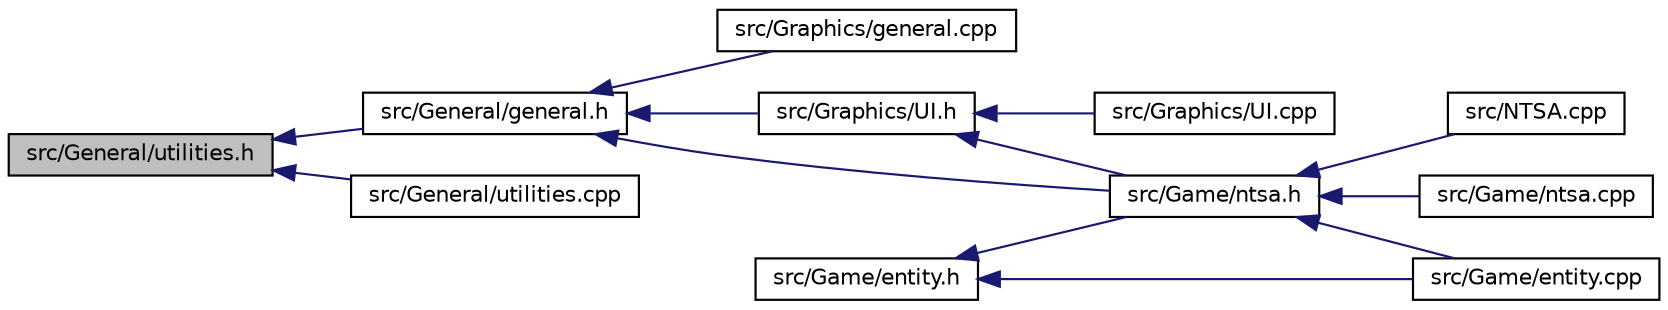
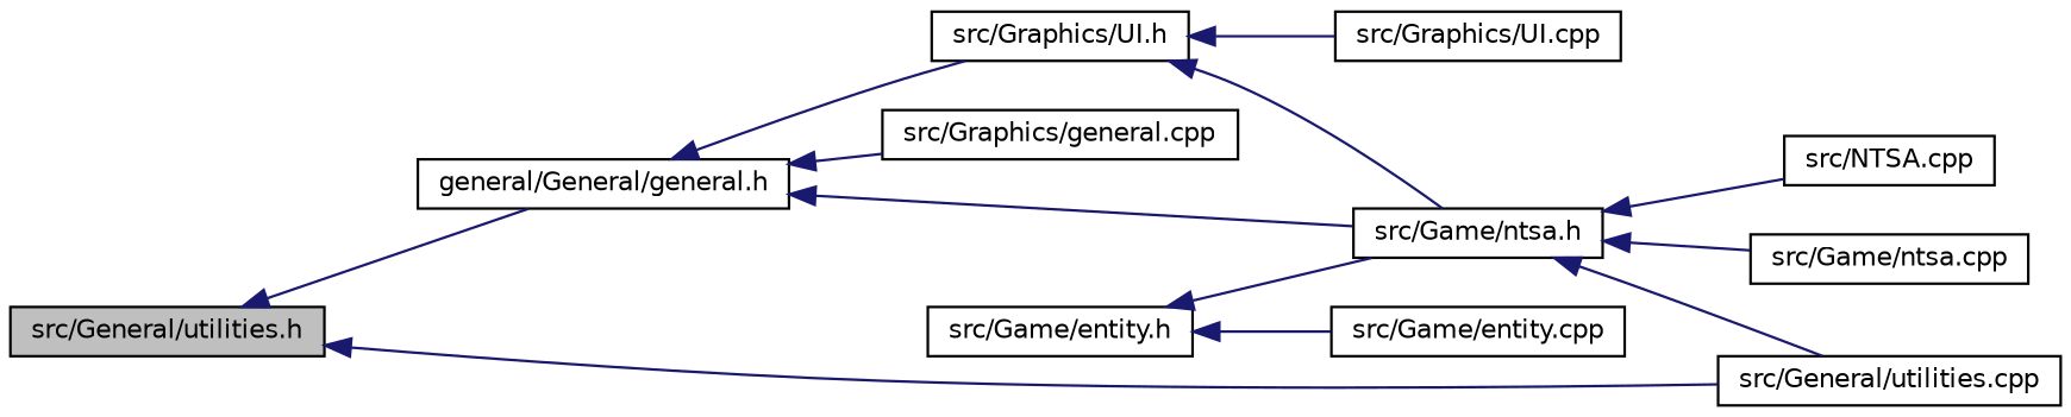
  digraph {
    rankdir=LR
    node [color=black fillcolor=white fontname=Helvetica fontsize=10 shape=record style=filled]
    edge [color=midnightblue dir=back fontname=Helvetica fontsize=10 labelfontname=Helvetica labelfontsize=10 style=solid]
    n1 [fillcolor=grey75 fontcolor=black height=0.2 label="src/General/utilities.h" width=0.4]
-   n2 [height=0.2 label="src/General/general.h" width=0.4]
+   n2 [height=0.2 label="general/General/general.h" width=0.4]
    n3 [height=0.2 label="src/General/utilities.cpp" width=0.4]
    n4 [height=0.2 label="src/Game/ntsa.h" width=0.4]
    n5 [height=0.2 label="src/Graphics/UI.h" width=0.4]
    n6 [height=0.2 label="src/Graphics/general.cpp" width=0.4]
    n7 [height=0.2 label="src/Game/entity.h" width=0.4]
    n8 [height=0.2 label="src/Game/entity.cpp" width=0.4]
    n9 [height=0.2 label="src/Game/ntsa.cpp" width=0.4]
    n10 [height=0.2 label="src/NTSA.cpp" width=0.4]
    n11 [height=0.2 label="src/Graphics/UI.cpp" width=0.4]
    n1 -> n2
    n1 -> n3
    n2 -> n4
    n2 -> n5
    n2 -> n6
-   n4 -> n8
+   n4 -> n3
    n4 -> n9
    n4 -> n10
    n5 -> n4
    n5 -> n11
    n7 -> n4
    n7 -> n8
  }
